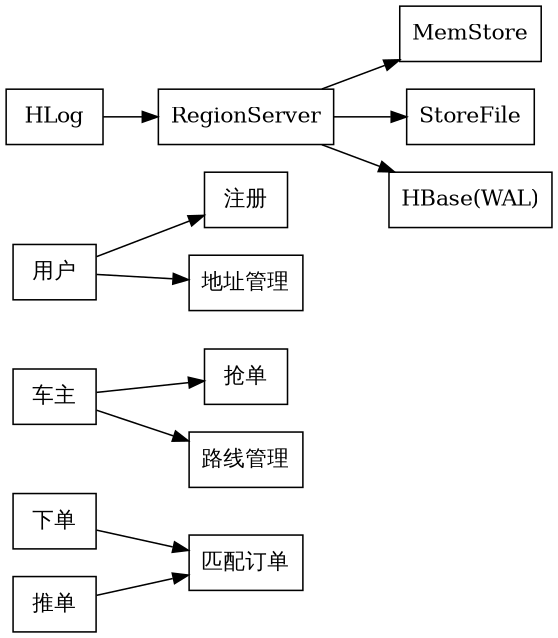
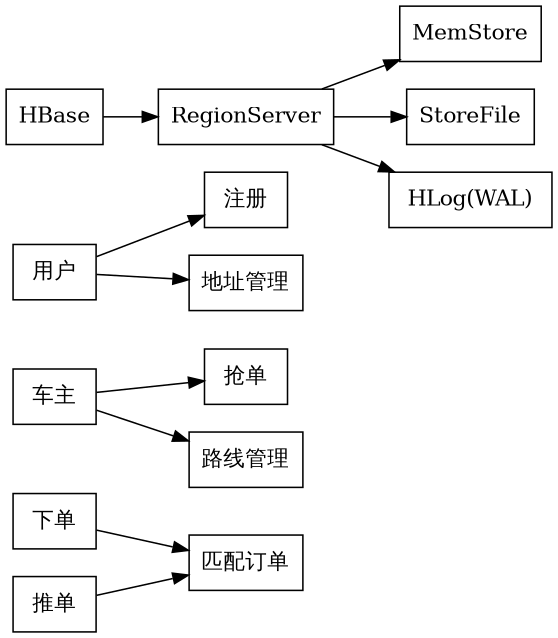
  digraph {
    rankdir=LR
    node [shape=r]
    "下单"
    "匹配订单"
    "推单"
    "车主"
    "抢单"
    "路线管理"
    "用户"
    "注册"
    "地址管理"
-   HBase [label=HLog]
+   HBase
    RegionServer
    MemStore
    StoreFile
-   "HLog(WAL)" [label="HBase(WAL)"]
+   "HLog(WAL)"
    "下单" -> "匹配订单"
    "推单" -> "匹配订单"
    "车主" -> "抢单"
    "车主" -> "路线管理"
    "用户" -> "注册"
    "用户" -> "地址管理"
    HBase -> RegionServer
    RegionServer -> MemStore
    RegionServer -> StoreFile
    RegionServer -> "HLog(WAL)"
  }
